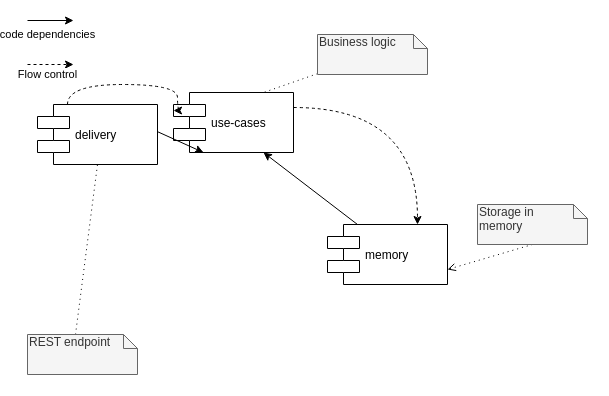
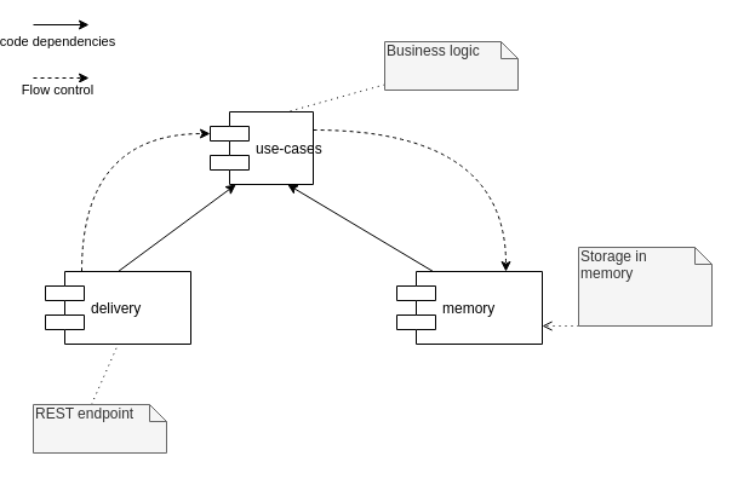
  <mxCell id="0" />
  <mxCell id="1" parent="0" />
  <mxCell id="2" style="edgeStyle=orthogonalEdgeStyle;curved=1;rounded=0;orthogonalLoop=1;jettySize=auto;html=1;exitX=1;exitY=0.25;exitDx=0;exitDy=0;entryX=0.75;entryY=0;entryDx=0;entryDy=0;dashed=1;" edge="1" parent="1" source="3" target="8"><mxGeometry relative="1" as="geometry" /></mxCell>
- <mxCell id="3" value="use-cases" style="shape=component;align=left;spacingLeft=36;" vertex="1" parent="1"><mxGeometry x="166" y="92" width="120" height="60" as="geometry" /></mxCell>
+ <mxCell id="3" value="use-cases" style="shape=component;align=left;spacingLeft=36;" vertex="1" parent="1"><mxGeometry x="166" y="92" width="85" height="60" as="geometry" /></mxCell>
  <mxCell id="4" style="rounded=0;orthogonalLoop=1;jettySize=auto;html=1;exitX=0.5;exitY=0;exitDx=0;exitDy=0;entryX=0.25;entryY=1;entryDx=0;entryDy=0;" edge="1" parent="1" source="6" target="3"><mxGeometry relative="1" as="geometry" /></mxCell>
  <mxCell id="5" style="edgeStyle=orthogonalEdgeStyle;rounded=0;orthogonalLoop=1;jettySize=auto;html=1;exitX=0.25;exitY=0;exitDx=0;exitDy=0;entryX=0;entryY=0.3;entryDx=0;entryDy=0;curved=1;dashed=1;" edge="1" parent="1" source="6" target="3"><mxGeometry relative="1" as="geometry" /></mxCell>
- <mxCell id="6" value="delivery" style="shape=component;align=left;spacingLeft=36;" vertex="1" parent="1"><mxGeometry x="30" y="104" width="120" height="60" as="geometry" /></mxCell>
+ <mxCell id="6" value="delivery" style="shape=component;align=left;spacingLeft=36;" vertex="1" parent="1"><mxGeometry x="30" y="224" width="120" height="60" as="geometry" /></mxCell>
  <mxCell id="7" style="edgeStyle=none;rounded=0;orthogonalLoop=1;jettySize=auto;html=1;exitX=0.25;exitY=0;exitDx=0;exitDy=0;entryX=0.75;entryY=1;entryDx=0;entryDy=0;" edge="1" parent="1" source="8" target="3"><mxGeometry relative="1" as="geometry" /></mxCell>
  <mxCell id="8" value="memory" style="shape=component;align=left;spacingLeft=36;" vertex="1" parent="1"><mxGeometry x="320" y="224" width="120" height="60" as="geometry" /></mxCell>
  <mxCell id="9" value="code dependencies" style="rounded=0;orthogonalLoop=1;jettySize=auto;html=1;entryX=0.25;entryY=1;entryDx=0;entryDy=0;" edge="1" parent="1"><mxGeometry x="-0.13" y="-14" relative="1" as="geometry"><mxPoint x="20" y="20" as="sourcePoint" /><mxPoint x="66" y="20" as="targetPoint" /><mxPoint as="offset" /></mxGeometry></mxCell>
  <mxCell id="10" value="Flow control" style="rounded=0;orthogonalLoop=1;jettySize=auto;html=1;entryX=0;entryY=0.3;entryDx=0;entryDy=0;dashed=1;" edge="1" parent="1"><mxGeometry x="-0.13" y="-10" relative="1" as="geometry"><mxPoint x="20" y="64" as="sourcePoint" /><mxPoint x="66" y="64" as="targetPoint" /><mxPoint as="offset" /></mxGeometry></mxCell>
  <mxCell id="11" style="edgeStyle=none;rounded=0;orthogonalLoop=1;jettySize=auto;html=1;entryX=0.75;entryY=0;entryDx=0;entryDy=0;dashed=1;endArrow=none;endFill=0;dashPattern=1 4;" edge="1" parent="1" source="12" target="3"><mxGeometry relative="1" as="geometry" /></mxCell>
  <mxCell id="12" value="Business logic" style="shape=note;whiteSpace=wrap;html=1;size=14;verticalAlign=top;align=left;spacingTop=-6;fillColor=#f5f5f5;strokeColor=#666666;fontColor=#333333;" vertex="1" parent="1"><mxGeometry x="310" y="34" width="110" height="40" as="geometry" /></mxCell>
  <mxCell id="13" style="edgeStyle=none;rounded=0;orthogonalLoop=1;jettySize=auto;html=1;exitX=0.5;exitY=1;exitDx=0;exitDy=0;exitPerimeter=0;entryX=1;entryY=0.75;entryDx=0;entryDy=0;dashed=1;dashPattern=1 4;endArrow=open;endFill=0;" edge="1" parent="1" source="14" target="8"><mxGeometry relative="1" as="geometry" /></mxCell>
- <mxCell id="14" value="Storage in &lt;br&gt;memory" style="shape=note;whiteSpace=wrap;html=1;size=14;verticalAlign=top;align=left;spacingTop=-6;fillColor=#f5f5f5;strokeColor=#666666;fontColor=#333333;" vertex="1" parent="1"><mxGeometry x="470" y="204" width="110" height="40" as="geometry" /></mxCell>
+ <mxCell id="14" value="Storage in &lt;br&gt;memory" style="shape=note;whiteSpace=wrap;html=1;size=14;verticalAlign=top;align=left;spacingTop=-6;fillColor=#f5f5f5;strokeColor=#666666;fontColor=#333333;" vertex="1" parent="1"><mxGeometry x="470" y="204" width="110" height="65" as="geometry" /></mxCell>
  <mxCell id="15" style="edgeStyle=none;rounded=0;orthogonalLoop=1;jettySize=auto;html=1;exitX=0;exitY=0;exitDx=48;exitDy=0;exitPerimeter=0;entryX=0.5;entryY=1;entryDx=0;entryDy=0;dashed=1;dashPattern=1 4;endArrow=none;endFill=0;" edge="1" parent="1" source="16" target="6"><mxGeometry relative="1" as="geometry" /></mxCell>
  <mxCell id="16" value="REST endpoint" style="shape=note;whiteSpace=wrap;html=1;size=14;verticalAlign=top;align=left;spacingTop=-6;fillColor=#f5f5f5;strokeColor=#666666;fontColor=#333333;" vertex="1" parent="1"><mxGeometry x="20" y="334" width="110" height="40" as="geometry" /></mxCell>
